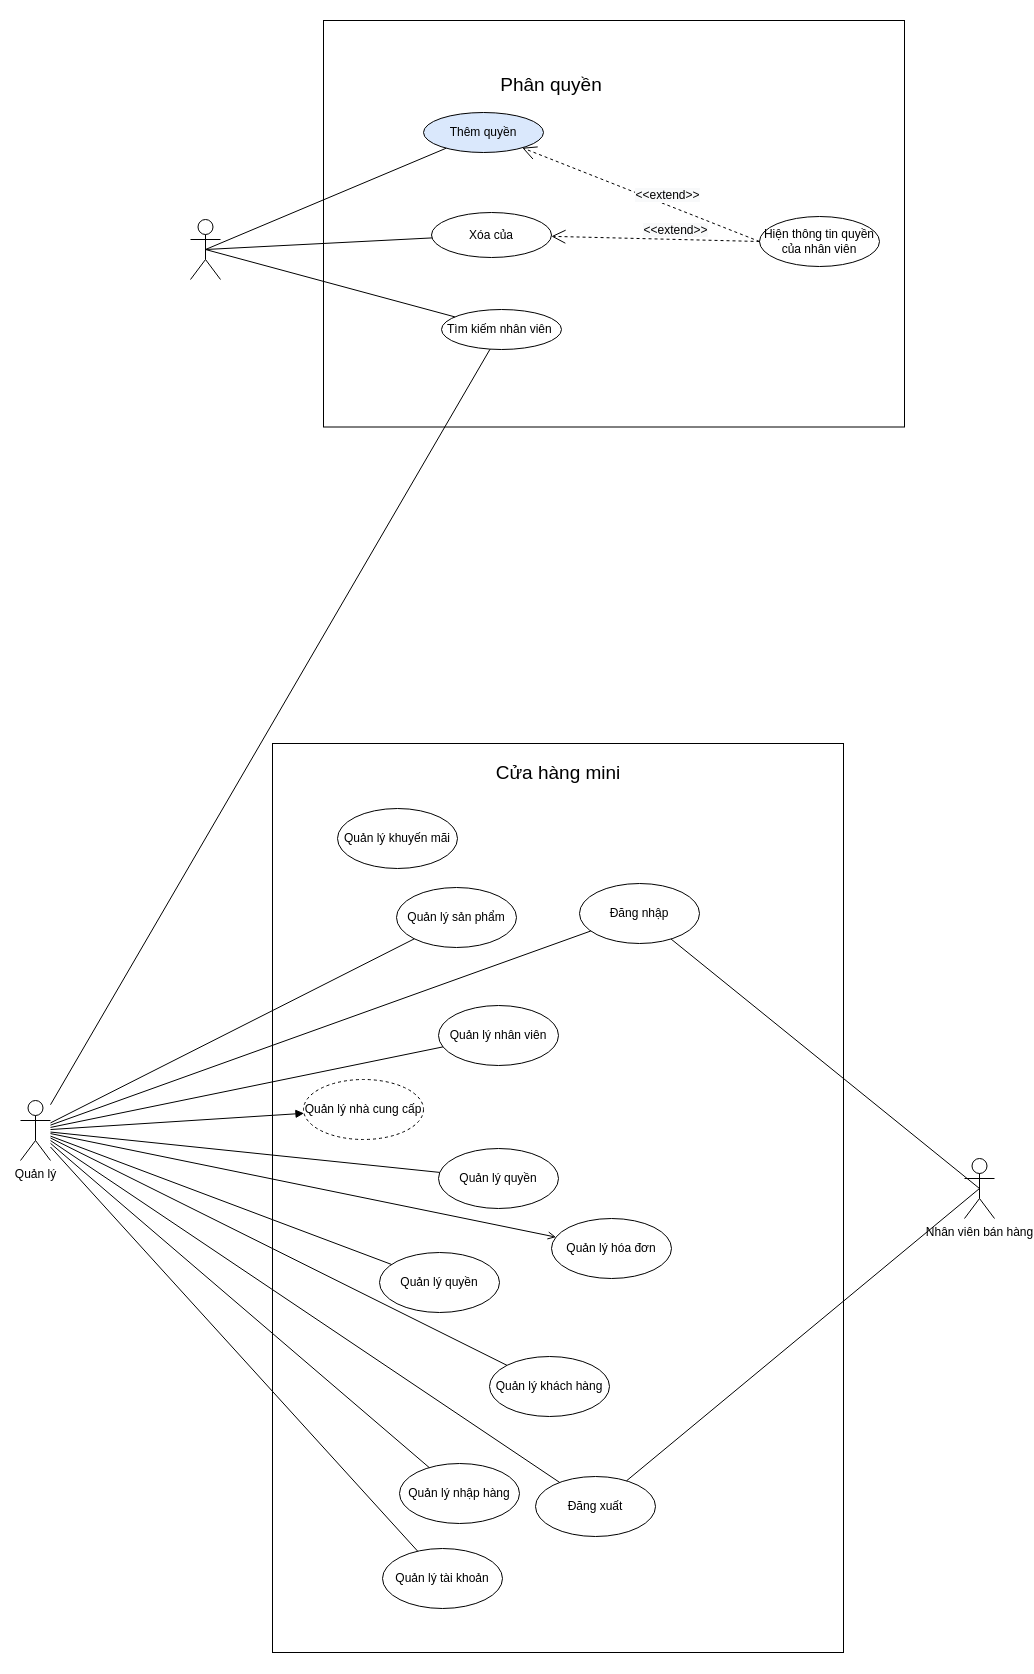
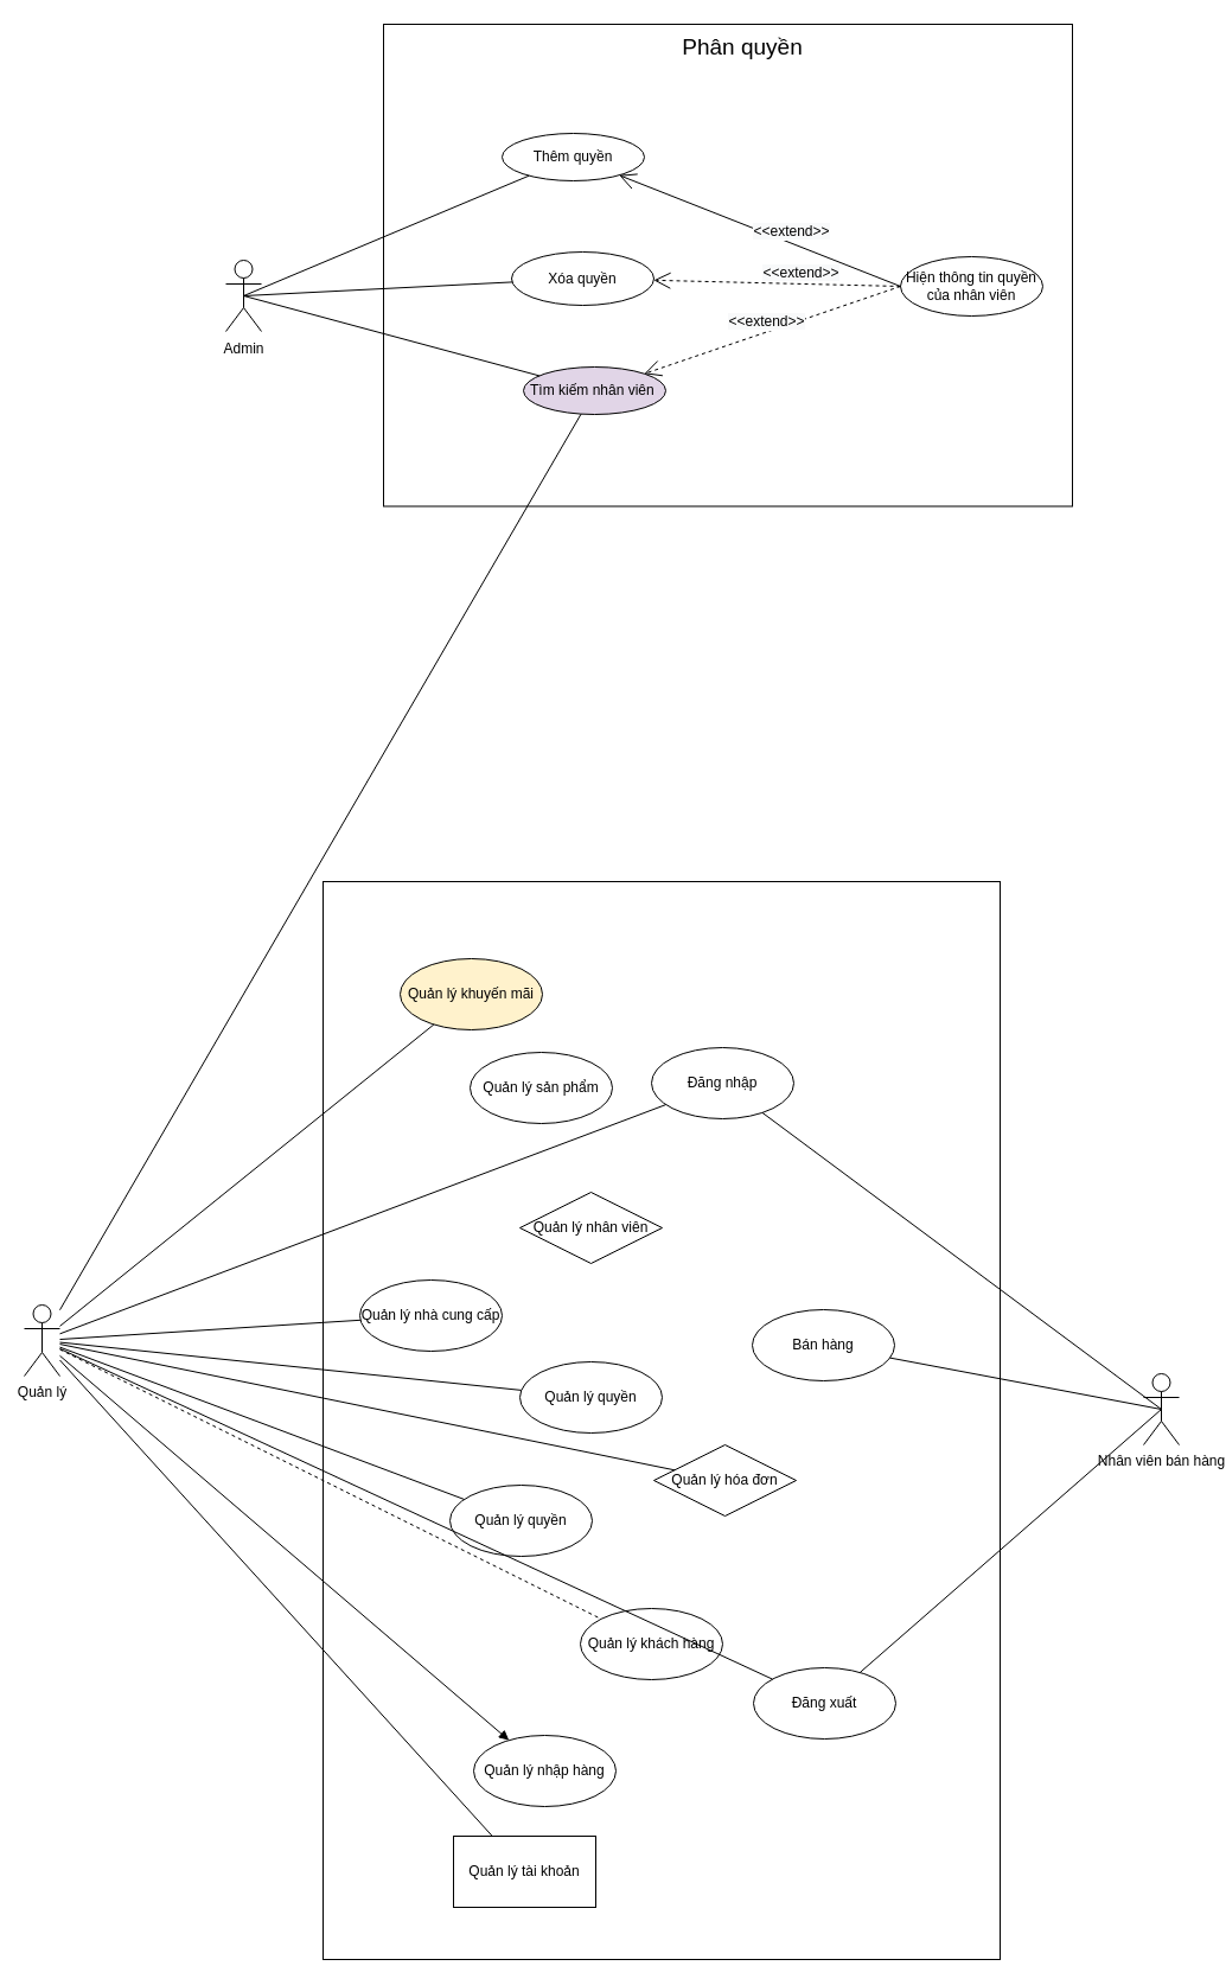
  <mxCell id="0" />
  <mxCell id="1" parent="0" />
  <mxCell id="2" value="" style="rounded=0;whiteSpace=wrap;html=1;" vertex="1" parent="1"><mxGeometry x="272" y="743" width="571" height="909" as="geometry" /></mxCell>
  <mxCell id="3" value="" style="rounded=0;whiteSpace=wrap;html=1;" parent="1" vertex="1"><mxGeometry x="323" y="20" width="581" height="406.5" as="geometry" /></mxCell>
  <mxCell id="4" value="" style="shape=umlActor;verticalLabelPosition=bottom;verticalAlign=top;html=1;outlineConnect=0;rounded=0;" parent="1" vertex="1"><mxGeometry x="190" y="219" width="30" height="60" as="geometry" /></mxCell>
  <mxCell id="5" value="" style="endArrow=none;html=1;exitX=0.5;exitY=0.5;exitDx=0;exitDy=0;exitPerimeter=0;" parent="1" source="4" target="6" edge="1"><mxGeometry width="50" height="50" relative="1" as="geometry"><mxPoint x="14" y="189" as="sourcePoint" /><mxPoint x="368" y="239" as="targetPoint" /></mxGeometry></mxCell>
- <mxCell id="6" value="Thêm quyền" style="ellipse;whiteSpace=wrap;html=1;fillColor=#dae8fc;" parent="1" vertex="1"><mxGeometry x="423" y="112" width="120" height="40" as="geometry" /></mxCell>
- <mxCell id="7" value="Xóa của" style="ellipse;whiteSpace=wrap;html=1;" parent="1" vertex="1"><mxGeometry x="431" y="212" width="120" height="45" as="geometry" /></mxCell>
- <mxCell id="8" value="Tìm kiếm nhân viên&amp;nbsp;" style="ellipse;whiteSpace=wrap;html=1;" parent="1" vertex="1"><mxGeometry x="441" y="309" width="120" height="40" as="geometry" /></mxCell>
+ <mxCell id="6" value="Thêm quyền" style="ellipse;whiteSpace=wrap;html=1;" parent="1" vertex="1"><mxGeometry x="423" y="112" width="120" height="40" as="geometry" /></mxCell>
+ <mxCell id="7" value="Xóa quyền" style="ellipse;whiteSpace=wrap;html=1;" parent="1" vertex="1"><mxGeometry x="431" y="212" width="120" height="45" as="geometry" /></mxCell>
+ <mxCell id="8" value="Tìm kiếm nhân viên&amp;nbsp;" style="ellipse;whiteSpace=wrap;html=1;fillColor=#e1d5e7;" parent="1" vertex="1"><mxGeometry x="441" y="309" width="120" height="40" as="geometry" /></mxCell>
  <mxCell id="9" value="Hiện thông tin quyền của nhân viên" style="ellipse;whiteSpace=wrap;html=1;" parent="1" vertex="1"><mxGeometry x="759" y="216" width="120" height="50" as="geometry" /></mxCell>
- <mxCell id="10" value="Phân quyền" style="text;html=1;strokeColor=none;fillColor=none;align=center;verticalAlign=middle;whiteSpace=wrap;rounded=0;fontSize=19;" parent="1" vertex="1"><mxGeometry x="441" y="70" width="220" height="30" as="geometry" /></mxCell>
+ <mxCell id="10" value="Phân quyền" style="text;html=1;strokeColor=none;fillColor=none;align=center;verticalAlign=middle;whiteSpace=wrap;rounded=0;fontSize=19;" parent="1" vertex="1"><mxGeometry x="516" y="25" width="220" height="30" as="geometry" /></mxCell>
+ <mxCell id="11" value="Admin" style="text;html=1;align=center;verticalAlign=middle;resizable=0;points=[];autosize=1;strokeColor=none;fillColor=none;fontSize=12;" parent="1" vertex="1"><mxGeometry x="175" y="279" width="60" height="30" as="geometry" /></mxCell>
  <mxCell id="12" value="&lt;span style=&quot;font-size: 12px; background-color: rgb(248, 249, 250);&quot;&gt;&amp;lt;&amp;lt;extend&amp;gt;&amp;gt;&lt;/span&gt;" style="endArrow=open;endSize=12;dashed=1;html=1;rounded=0;strokeColor=#000000;exitX=0;exitY=0.5;exitDx=0;exitDy=0;" parent="1" source="9" target="7" edge="1"><mxGeometry x="-0.197" y="-9" width="160" relative="1" as="geometry"><mxPoint x="444" y="319" as="sourcePoint" /><mxPoint x="430.074" y="258.408" as="targetPoint" /><mxPoint as="offset" /></mxGeometry></mxCell>
  <mxCell id="13" value="Quản lý" style="shape=umlActor;verticalLabelPosition=bottom;verticalAlign=top;html=1;outlineConnect=0;" vertex="1" parent="1"><mxGeometry x="20" y="1100" width="30" height="60" as="geometry" /></mxCell>
  <mxCell id="14" value="Nhân viên bán hàng" style="shape=umlActor;verticalLabelPosition=bottom;verticalAlign=top;html=1;outlineConnect=0;" vertex="1" parent="1"><mxGeometry x="964" y="1158" width="30" height="60" as="geometry" /></mxCell>
- <mxCell id="15" value="Đăng nhập" style="ellipse;whiteSpace=wrap;html=1;verticalAlign=middle;" vertex="1" parent="1"><mxGeometry x="579" y="883" width="120" height="60" as="geometry" /></mxCell>
+ <mxCell id="15" value="Đăng nhập" style="ellipse;whiteSpace=wrap;html=1;verticalAlign=middle;" vertex="1" parent="1"><mxGeometry x="549" y="883" width="120" height="60" as="geometry" /></mxCell>
  <mxCell id="16" value="" style="endArrow=none;html=1;rounded=0;" edge="1" parent="1" source="13" target="15"><mxGeometry width="50" height="50" relative="1" as="geometry"><mxPoint x="466" y="737" as="sourcePoint" /><mxPoint x="516" y="687" as="targetPoint" /></mxGeometry></mxCell>
- <mxCell id="17" value="Quản lý hóa đơn" style="ellipse;whiteSpace=wrap;html=1;verticalAlign=middle;" vertex="1" parent="1"><mxGeometry x="551" y="1218" width="120" height="60" as="geometry" /></mxCell>
- <mxCell id="19" value="Quản lý khuyến mãi" style="ellipse;whiteSpace=wrap;html=1;verticalAlign=middle;" vertex="1" parent="1"><mxGeometry x="337" y="808" width="120" height="60" as="geometry" /></mxCell>
- <mxCell id="20" value="Quản lý nhân viên" style="ellipse;whiteSpace=wrap;html=1;verticalAlign=middle;" vertex="1" parent="1"><mxGeometry x="438" y="1005" width="120" height="60" as="geometry" /></mxCell>
+ <mxCell id="17" value="Quản lý hóa đơn" style="rhombus;whiteSpace=wrap;html=1;verticalAlign=middle;" vertex="1" parent="1"><mxGeometry x="551" y="1218" width="120" height="60" as="geometry" /></mxCell>
+ <mxCell id="18" value="Bán hàng" style="ellipse;whiteSpace=wrap;html=1;verticalAlign=middle;" vertex="1" parent="1"><mxGeometry x="634" y="1104" width="120" height="60" as="geometry" /></mxCell>
+ <mxCell id="19" value="Quản lý khuyến mãi" style="ellipse;whiteSpace=wrap;html=1;verticalAlign=middle;fillColor=#fff2cc;" vertex="1" parent="1"><mxGeometry x="337" y="808" width="120" height="60" as="geometry" /></mxCell>
+ <mxCell id="20" value="Quản lý nhân viên" style="rhombus;whiteSpace=wrap;html=1;verticalAlign=middle;" vertex="1" parent="1"><mxGeometry x="438" y="1005" width="120" height="60" as="geometry" /></mxCell>
  <mxCell id="21" value="Quản lý nhập hàng" style="ellipse;whiteSpace=wrap;html=1;verticalAlign=middle;" vertex="1" parent="1"><mxGeometry x="399" y="1463" width="120" height="60" as="geometry" /></mxCell>
- <mxCell id="22" value="Quản lý nhà cung cấp" style="ellipse;whiteSpace=wrap;html=1;verticalAlign=middle;dashed=1;" vertex="1" parent="1"><mxGeometry x="303" y="1079" width="120" height="60" as="geometry" /></mxCell>
+ <mxCell id="22" value="Quản lý nhà cung cấp" style="ellipse;whiteSpace=wrap;html=1;verticalAlign=middle;" vertex="1" parent="1"><mxGeometry x="303" y="1079" width="120" height="60" as="geometry" /></mxCell>
  <mxCell id="23" value="Quản lý sản phẩm" style="ellipse;whiteSpace=wrap;html=1;verticalAlign=middle;" vertex="1" parent="1"><mxGeometry x="396" y="887" width="120" height="60" as="geometry" /></mxCell>
- <mxCell id="24" value="Đăng xuất" style="ellipse;whiteSpace=wrap;html=1;verticalAlign=middle;" vertex="1" parent="1"><mxGeometry x="535" y="1476" width="120" height="60" as="geometry" /></mxCell>
- <mxCell id="25" value="Quản lý tài khoản" style="ellipse;whiteSpace=wrap;html=1;verticalAlign=middle;" vertex="1" parent="1"><mxGeometry x="382" y="1548" width="120" height="60" as="geometry" /></mxCell>
+ <mxCell id="24" value="Đăng xuất" style="ellipse;whiteSpace=wrap;html=1;verticalAlign=middle;" vertex="1" parent="1"><mxGeometry x="635" y="1406" width="120" height="60" as="geometry" /></mxCell>
+ <mxCell id="25" value="Quản lý tài khoản" style="whiteSpace=wrap;html=1;verticalAlign=middle;rounded=0;" vertex="1" parent="1"><mxGeometry x="382" y="1548" width="120" height="60" as="geometry" /></mxCell>
  <mxCell id="26" value="Quản lý khách hàng" style="ellipse;whiteSpace=wrap;html=1;verticalAlign=middle;" vertex="1" parent="1"><mxGeometry x="489" y="1356" width="120" height="60" as="geometry" /></mxCell>
  <mxCell id="27" value="Quản lý quyền" style="ellipse;whiteSpace=wrap;html=1;verticalAlign=middle;" vertex="1" parent="1"><mxGeometry x="438" y="1148" width="120" height="60" as="geometry" /></mxCell>
  <mxCell id="28" value="Quản lý quyền" style="ellipse;whiteSpace=wrap;html=1;verticalAlign=middle;" vertex="1" parent="1"><mxGeometry x="379" y="1252" width="120" height="60" as="geometry" /></mxCell>
- <mxCell id="29" value="" style="endArrow=none;html=1;rounded=0;" edge="1" parent="1" source="13" target="20"><mxGeometry width="50" height="50" relative="1" as="geometry"><mxPoint x="106" y="886" as="sourcePoint" /><mxPoint x="507.907" y="698.206" as="targetPoint" /></mxGeometry></mxCell>
- <mxCell id="30" value="" style="endArrow=block;html=1;rounded=0;" edge="1" parent="1" source="13" target="22"><mxGeometry width="50" height="50" relative="1" as="geometry"><mxPoint x="131" y="860.496" as="sourcePoint" /><mxPoint x="366.179" y="836.917" as="targetPoint" /></mxGeometry></mxCell>
- <mxCell id="31" value="" style="endArrow=open;html=1;rounded=0;" edge="1" parent="1" source="13" target="17"><mxGeometry width="50" height="50" relative="1" as="geometry"><mxPoint x="375" y="872" as="sourcePoint" /><mxPoint x="374.171" y="943.059" as="targetPoint" /></mxGeometry></mxCell>
+ <mxCell id="29" value="" style="endArrow=none;html=1;rounded=0;" edge="1" parent="1" source="13" target="19"><mxGeometry width="50" height="50" relative="1" as="geometry"><mxPoint x="106" y="886" as="sourcePoint" /><mxPoint x="507.907" y="698.206" as="targetPoint" /></mxGeometry></mxCell>
+ <mxCell id="30" value="" style="endArrow=none;html=1;rounded=0;" edge="1" parent="1" source="13" target="22"><mxGeometry width="50" height="50" relative="1" as="geometry"><mxPoint x="131" y="860.496" as="sourcePoint" /><mxPoint x="366.179" y="836.917" as="targetPoint" /></mxGeometry></mxCell>
+ <mxCell id="31" value="" style="endArrow=none;html=1;rounded=0;" edge="1" parent="1" source="13" target="17"><mxGeometry width="50" height="50" relative="1" as="geometry"><mxPoint x="375" y="872" as="sourcePoint" /><mxPoint x="374.171" y="943.059" as="targetPoint" /></mxGeometry></mxCell>
  <mxCell id="32" value="" style="endArrow=none;html=1;rounded=0;" edge="1" parent="1" source="13" target="27"><mxGeometry width="50" height="50" relative="1" as="geometry"><mxPoint x="141" y="876.71" as="sourcePoint" /><mxPoint x="384.171" y="953.059" as="targetPoint" /></mxGeometry></mxCell>
  <mxCell id="33" value="" style="endArrow=none;html=1;rounded=0;" edge="1" parent="1" source="13" target="28"><mxGeometry width="50" height="50" relative="1" as="geometry"><mxPoint x="151" y="886.71" as="sourcePoint" /><mxPoint x="394.171" y="963.059" as="targetPoint" /></mxGeometry></mxCell>
  <mxCell id="34" value="" style="endArrow=none;html=1;rounded=0;" edge="1" parent="1" source="13" target="8"><mxGeometry width="50" height="50" relative="1" as="geometry"><mxPoint x="161" y="896.71" as="sourcePoint" /><mxPoint x="404.171" y="973.059" as="targetPoint" /></mxGeometry></mxCell>
- <mxCell id="35" value="" style="endArrow=none;html=1;rounded=0;" edge="1" parent="1" source="13" target="21"><mxGeometry width="50" height="50" relative="1" as="geometry"><mxPoint x="171" y="906.71" as="sourcePoint" /><mxPoint x="414.171" y="983.059" as="targetPoint" /></mxGeometry></mxCell>
+ <mxCell id="35" value="" style="endArrow=block;html=1;rounded=0;" edge="1" parent="1" source="13" target="21"><mxGeometry width="50" height="50" relative="1" as="geometry"><mxPoint x="171" y="906.71" as="sourcePoint" /><mxPoint x="414.171" y="983.059" as="targetPoint" /></mxGeometry></mxCell>
  <mxCell id="36" value="" style="endArrow=none;html=1;rounded=0;" edge="1" parent="1" source="13" target="25"><mxGeometry width="50" height="50" relative="1" as="geometry"><mxPoint x="181" y="916.71" as="sourcePoint" /><mxPoint x="424.171" y="993.059" as="targetPoint" /></mxGeometry></mxCell>
- <mxCell id="37" value="" style="endArrow=none;html=1;rounded=0;" edge="1" parent="1" source="13" target="26"><mxGeometry width="50" height="50" relative="1" as="geometry"><mxPoint x="191" y="926.71" as="sourcePoint" /><mxPoint x="434.171" y="1003.059" as="targetPoint" /></mxGeometry></mxCell>
- <mxCell id="38" value="" style="endArrow=none;html=1;rounded=0;" edge="1" parent="1" source="13" target="23"><mxGeometry width="50" height="50" relative="1" as="geometry"><mxPoint x="131" y="866.294" as="sourcePoint" /><mxPoint x="825.829" y="1065.183" as="targetPoint" /></mxGeometry></mxCell>
+ <mxCell id="37" value="" style="endArrow=none;html=1;rounded=0;dashed=1;" edge="1" parent="1" source="13" target="26"><mxGeometry width="50" height="50" relative="1" as="geometry"><mxPoint x="191" y="926.71" as="sourcePoint" /><mxPoint x="434.171" y="1003.059" as="targetPoint" /></mxGeometry></mxCell>
  <mxCell id="39" value="" style="endArrow=none;html=1;rounded=0;" edge="1" parent="1" source="13" target="24"><mxGeometry width="50" height="50" relative="1" as="geometry"><mxPoint x="-35" y="963" as="sourcePoint" /><mxPoint x="405.917" y="1228.106" as="targetPoint" /></mxGeometry></mxCell>
+ <mxCell id="40" value="" style="endArrow=none;html=1;rounded=0;exitX=0.5;exitY=0.5;exitDx=0;exitDy=0;exitPerimeter=0;" edge="1" parent="1" source="14" target="18"><mxGeometry width="50" height="50" relative="1" as="geometry"><mxPoint x="1011" y="1137" as="sourcePoint" /><mxPoint x="558.748" y="988.813" as="targetPoint" /></mxGeometry></mxCell>
  <mxCell id="41" value="" style="endArrow=none;html=1;rounded=0;exitX=0.5;exitY=0.5;exitDx=0;exitDy=0;exitPerimeter=0;" edge="1" parent="1" source="14" target="24"><mxGeometry width="50" height="50" relative="1" as="geometry"><mxPoint x="1181" y="1310" as="sourcePoint" /><mxPoint x="856.971" y="1148.067" as="targetPoint" /></mxGeometry></mxCell>
  <mxCell id="42" value="" style="endArrow=none;html=1;rounded=0;exitX=0.5;exitY=0.5;exitDx=0;exitDy=0;exitPerimeter=0;" edge="1" parent="1" source="14" target="15"><mxGeometry width="50" height="50" relative="1" as="geometry"><mxPoint x="1212" y="1072" as="sourcePoint" /><mxPoint x="856.971" y="1148.067" as="targetPoint" /></mxGeometry></mxCell>
  <mxCell id="43" value="" style="endArrow=none;html=1;exitX=0.5;exitY=0.5;exitDx=0;exitDy=0;exitPerimeter=0;" edge="1" parent="1" source="4" target="7"><mxGeometry width="50" height="50" relative="1" as="geometry"><mxPoint x="129" y="259" as="sourcePoint" /><mxPoint x="378" y="249" as="targetPoint" /></mxGeometry></mxCell>
  <mxCell id="44" value="" style="endArrow=none;html=1;exitX=0.5;exitY=0.5;exitDx=0;exitDy=0;exitPerimeter=0;" edge="1" parent="1" source="4" target="8"><mxGeometry width="50" height="50" relative="1" as="geometry"><mxPoint x="149" y="279" as="sourcePoint" /><mxPoint x="398" y="269" as="targetPoint" /></mxGeometry></mxCell>
- <mxCell id="45" value="&lt;span style=&quot;font-size: 12px; background-color: rgb(248, 249, 250);&quot;&gt;&amp;lt;&amp;lt;extend&amp;gt;&amp;gt;&lt;/span&gt;" style="endArrow=open;endSize=12;dashed=1;html=1;rounded=0;strokeColor=#000000;exitX=0;exitY=0.5;exitDx=0;exitDy=0;" edge="1" parent="1" source="9" target="6"><mxGeometry x="-0.197" y="-9" width="160" relative="1" as="geometry"><mxPoint x="736.01" y="242.465" as="sourcePoint" /><mxPoint x="560.992" y="244.13" as="targetPoint" /><mxPoint as="offset" /></mxGeometry></mxCell>
- <mxCell id="47" value="Cửa hàng mini" style="text;html=1;strokeColor=none;fillColor=none;align=center;verticalAlign=middle;whiteSpace=wrap;rounded=0;fontSize=19;" vertex="1" parent="1"><mxGeometry x="447.5" y="758" width="220" height="30" as="geometry" /></mxCell>
+ <mxCell id="45" value="&lt;span style=&quot;font-size: 12px; background-color: rgb(248, 249, 250);&quot;&gt;&amp;lt;&amp;lt;extend&amp;gt;&amp;gt;&lt;/span&gt;" style="endArrow=open;endSize=12;dashed=0;html=1;rounded=0;strokeColor=#000000;exitX=0;exitY=0.5;exitDx=0;exitDy=0;" edge="1" parent="1" source="9" target="6"><mxGeometry x="-0.197" y="-9" width="160" relative="1" as="geometry"><mxPoint x="736.01" y="242.465" as="sourcePoint" /><mxPoint x="560.992" y="244.13" as="targetPoint" /><mxPoint as="offset" /></mxGeometry></mxCell>
+ <mxCell id="46" value="&lt;span style=&quot;font-size: 12px; background-color: rgb(248, 249, 250);&quot;&gt;&amp;lt;&amp;lt;extend&amp;gt;&amp;gt;&lt;/span&gt;" style="endArrow=open;endSize=12;dashed=1;html=1;rounded=0;strokeColor=#000000;exitX=0;exitY=0.5;exitDx=0;exitDy=0;" edge="1" parent="1" source="9" target="8"><mxGeometry x="0.022" y="-8" width="160" relative="1" as="geometry"><mxPoint x="746.01" y="252.465" as="sourcePoint" /><mxPoint x="570.992" y="254.13" as="targetPoint" /><mxPoint as="offset" /></mxGeometry></mxCell>
